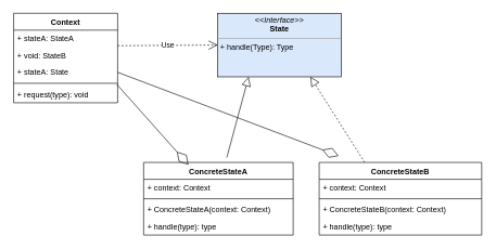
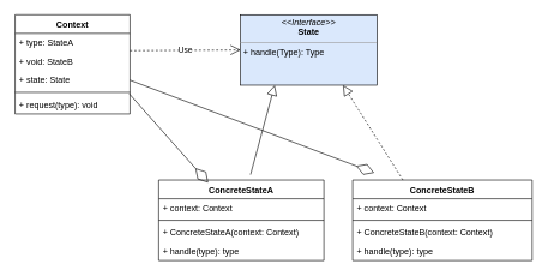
  <mxCell id="0" />
  <mxCell id="1" parent="0" />
  <mxCell id="2" value="Context" style="swimlane;fontStyle=1;align=center;verticalAlign=top;childLayout=stackLayout;horizontal=1;startSize=26;horizontalStack=0;resizeParent=1;resizeParentMax=0;resizeLast=0;collapsible=1;marginBottom=0;" vertex="1" parent="1"><mxGeometry x="20" y="20" width="160" height="138" as="geometry" /></mxCell>
- <mxCell id="3" value="+ stateA: StateA" style="text;strokeColor=none;fillColor=none;align=left;verticalAlign=top;spacingLeft=4;spacingRight=4;overflow=hidden;rotatable=0;points=[[0,0.5],[1,0.5]];portConstraint=eastwest;" vertex="1" parent="2"><mxGeometry y="26" width="160" height="26" as="geometry" /></mxCell>
+ <mxCell id="3" value="+ type: StateA" style="text;strokeColor=none;fillColor=none;align=left;verticalAlign=top;spacingLeft=4;spacingRight=4;overflow=hidden;rotatable=0;points=[[0,0.5],[1,0.5]];portConstraint=eastwest;" vertex="1" parent="2"><mxGeometry y="26" width="160" height="26" as="geometry" /></mxCell>
  <mxCell id="4" value="+ void: StateB" style="text;strokeColor=none;fillColor=none;align=left;verticalAlign=top;spacingLeft=4;spacingRight=4;overflow=hidden;rotatable=0;points=[[0,0.5],[1,0.5]];portConstraint=eastwest;" vertex="1" parent="2"><mxGeometry y="52" width="160" height="26" as="geometry" /></mxCell>
- <mxCell id="5" value="+ stateA: State" style="text;strokeColor=none;fillColor=none;align=left;verticalAlign=top;spacingLeft=4;spacingRight=4;overflow=hidden;rotatable=0;points=[[0,0.5],[1,0.5]];portConstraint=eastwest;" vertex="1" parent="2"><mxGeometry y="78" width="160" height="26" as="geometry" /></mxCell>
+ <mxCell id="5" value="+ state: State" style="text;strokeColor=none;fillColor=none;align=left;verticalAlign=top;spacingLeft=4;spacingRight=4;overflow=hidden;rotatable=0;points=[[0,0.5],[1,0.5]];portConstraint=eastwest;" vertex="1" parent="2"><mxGeometry y="78" width="160" height="26" as="geometry" /></mxCell>
  <mxCell id="6" value="" style="line;strokeWidth=1;fillColor=none;align=left;verticalAlign=middle;spacingTop=-1;spacingLeft=3;spacingRight=3;rotatable=0;labelPosition=right;points=[];portConstraint=eastwest;" vertex="1" parent="2"><mxGeometry y="104" width="160" height="8" as="geometry" /></mxCell>
  <mxCell id="7" value="+ request(type): void" style="text;strokeColor=none;fillColor=none;align=left;verticalAlign=top;spacingLeft=4;spacingRight=4;overflow=hidden;rotatable=0;points=[[0,0.5],[1,0.5]];portConstraint=eastwest;" vertex="1" parent="2"><mxGeometry y="112" width="160" height="26" as="geometry" /></mxCell>
  <mxCell id="8" value="&lt;p style=&quot;margin: 0px ; margin-top: 4px ; text-align: center&quot;&gt;&lt;i&gt;&amp;lt;&amp;lt;Interface&amp;gt;&amp;gt;&lt;/i&gt;&lt;br&gt;&lt;b&gt;State&lt;/b&gt;&lt;/p&gt;&lt;hr size=&quot;1&quot;&gt;&lt;p style=&quot;margin: 0px ; margin-left: 4px&quot;&gt;+ handle(Type): Type&lt;br&gt;&lt;/p&gt;" style="verticalAlign=top;align=left;overflow=fill;fontSize=12;fontFamily=Helvetica;html=1;fillColor=#dae8fc;" vertex="1" parent="1"><mxGeometry x="334" y="20" width="190" height="98" as="geometry" /></mxCell>
  <mxCell id="9" value="ConcreteStateA" style="swimlane;fontStyle=1;align=center;verticalAlign=top;childLayout=stackLayout;horizontal=1;startSize=26;horizontalStack=0;resizeParent=1;resizeParentMax=0;resizeLast=0;collapsible=1;marginBottom=0;" vertex="1" parent="1"><mxGeometry x="220" y="250" width="230" height="112" as="geometry" /></mxCell>
  <mxCell id="10" value="+ context: Context" style="text;strokeColor=none;fillColor=none;align=left;verticalAlign=top;spacingLeft=4;spacingRight=4;overflow=hidden;rotatable=0;points=[[0,0.5],[1,0.5]];portConstraint=eastwest;" vertex="1" parent="9"><mxGeometry y="26" width="230" height="26" as="geometry" /></mxCell>
  <mxCell id="11" value="" style="line;strokeWidth=1;fillColor=none;align=left;verticalAlign=middle;spacingTop=-1;spacingLeft=3;spacingRight=3;rotatable=0;labelPosition=right;points=[];portConstraint=eastwest;" vertex="1" parent="9"><mxGeometry y="52" width="230" height="8" as="geometry" /></mxCell>
  <mxCell id="12" value="+ ConcreteStateA(context: Context)" style="text;strokeColor=none;fillColor=none;align=left;verticalAlign=top;spacingLeft=4;spacingRight=4;overflow=hidden;rotatable=0;points=[[0,0.5],[1,0.5]];portConstraint=eastwest;" vertex="1" parent="9"><mxGeometry y="60" width="230" height="26" as="geometry" /></mxCell>
  <mxCell id="13" value="+ handle(type): type" style="text;strokeColor=none;fillColor=none;align=left;verticalAlign=top;spacingLeft=4;spacingRight=4;overflow=hidden;rotatable=0;points=[[0,0.5],[1,0.5]];portConstraint=eastwest;" vertex="1" parent="9"><mxGeometry y="86" width="230" height="26" as="geometry" /></mxCell>
  <mxCell id="14" value="ConcreteStateB" style="swimlane;fontStyle=1;align=center;verticalAlign=top;childLayout=stackLayout;horizontal=1;startSize=26;horizontalStack=0;resizeParent=1;resizeParentMax=0;resizeLast=0;collapsible=1;marginBottom=0;" vertex="1" parent="1"><mxGeometry x="490" y="250" width="250" height="112" as="geometry" /></mxCell>
  <mxCell id="15" value="" style="endArrow=block;dashed=1;endFill=0;endSize=12;html=1;entryX=0.75;entryY=1;entryDx=0;entryDy=0;" edge="1" parent="14" target="8"><mxGeometry width="160" relative="1" as="geometry"><mxPoint x="70" as="sourcePoint" /><mxPoint x="230" as="targetPoint" /></mxGeometry></mxCell>
  <mxCell id="16" value="+ context: Context" style="text;strokeColor=none;fillColor=none;align=left;verticalAlign=top;spacingLeft=4;spacingRight=4;overflow=hidden;rotatable=0;points=[[0,0.5],[1,0.5]];portConstraint=eastwest;" vertex="1" parent="14"><mxGeometry y="26" width="250" height="26" as="geometry" /></mxCell>
  <mxCell id="17" value="" style="line;strokeWidth=1;fillColor=none;align=left;verticalAlign=middle;spacingTop=-1;spacingLeft=3;spacingRight=3;rotatable=0;labelPosition=right;points=[];portConstraint=eastwest;" vertex="1" parent="14"><mxGeometry y="52" width="250" height="8" as="geometry" /></mxCell>
  <mxCell id="18" value="+ ConcreteStateB(context: Context)" style="text;strokeColor=none;fillColor=none;align=left;verticalAlign=top;spacingLeft=4;spacingRight=4;overflow=hidden;rotatable=0;points=[[0,0.5],[1,0.5]];portConstraint=eastwest;" vertex="1" parent="14"><mxGeometry y="60" width="250" height="26" as="geometry" /></mxCell>
  <mxCell id="19" value="+ handle(type): type" style="text;strokeColor=none;fillColor=none;align=left;verticalAlign=top;spacingLeft=4;spacingRight=4;overflow=hidden;rotatable=0;points=[[0,0.5],[1,0.5]];portConstraint=eastwest;" vertex="1" parent="14"><mxGeometry y="86" width="250" height="26" as="geometry" /></mxCell>
  <mxCell id="20" value="" style="endArrow=block;dashed=0;endFill=0;endSize=12;html=1;entryX=0.25;entryY=1;entryDx=0;entryDy=0;exitX=0.556;exitY=-0.067;exitDx=0;exitDy=0;exitPerimeter=0;" edge="1" parent="1" source="9" target="8"><mxGeometry width="160" relative="1" as="geometry"><mxPoint x="360" y="250" as="sourcePoint" /><mxPoint x="520" y="250" as="targetPoint" /></mxGeometry></mxCell>
  <mxCell id="21" value="Use" style="endArrow=open;endSize=12;dashed=1;html=1;exitX=1;exitY=0.923;exitDx=0;exitDy=0;exitPerimeter=0;entryX=0;entryY=0.5;entryDx=0;entryDy=0;" edge="1" parent="1" source="3" target="8"><mxGeometry width="160" relative="1" as="geometry"><mxPoint x="170" y="60" as="sourcePoint" /><mxPoint x="330" y="60" as="targetPoint" /></mxGeometry></mxCell>
  <mxCell id="22" value="" style="endArrow=diamondThin;endFill=0;endSize=24;html=1;entryX=0.3;entryY=0.033;entryDx=0;entryDy=0;entryPerimeter=0;exitX=0.994;exitY=0.75;exitDx=0;exitDy=0;exitPerimeter=0;" edge="1" parent="1" source="6" target="9"><mxGeometry width="160" relative="1" as="geometry"><mxPoint x="180" y="140" as="sourcePoint" /><mxPoint x="340" y="140" as="targetPoint" /></mxGeometry></mxCell>
  <mxCell id="23" value="" style="endArrow=diamondThin;endFill=0;endSize=24;html=1;exitX=1;exitY=0.5;exitDx=0;exitDy=0;" edge="1" parent="1" source="5"><mxGeometry width="160" relative="1" as="geometry"><mxPoint x="190" y="150" as="sourcePoint" /><mxPoint x="520" y="240" as="targetPoint" /></mxGeometry></mxCell>
